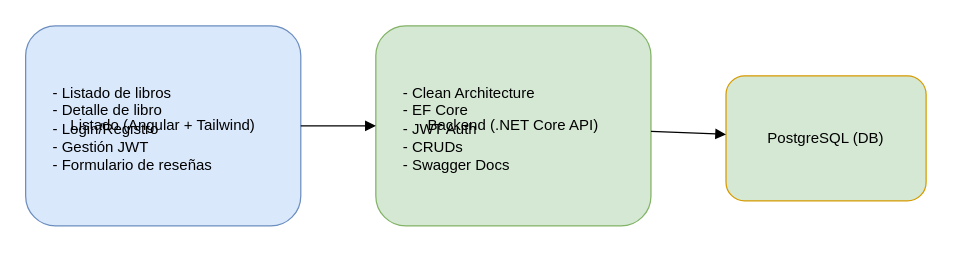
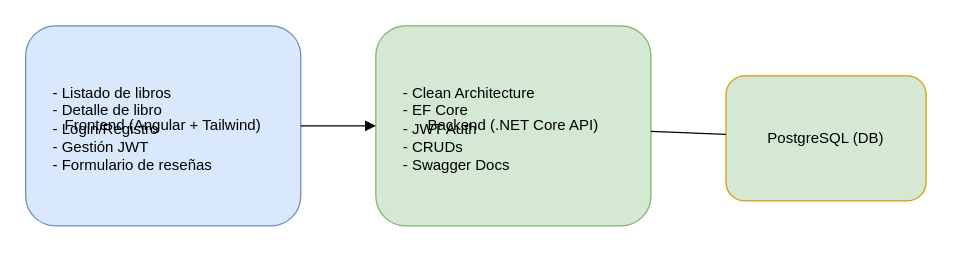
  <mxCell id="0" />
  <mxCell id="1" parent="0" />
- <mxCell id="2" value="Listado (Angular + Tailwind)" style="rounded=1;whiteSpace=wrap;html=1;fillColor=#DAE8FC;strokeColor=#6C8EBF;" vertex="1" parent="1"><mxGeometry x="20" y="20" width="220" height="160" as="geometry" /></mxCell>
+ <mxCell id="2" value="Frontend (Angular + Tailwind)" style="rounded=1;whiteSpace=wrap;html=1;fillColor=#DAE8FC;strokeColor=#6C8EBF;" vertex="1" parent="1"><mxGeometry x="20" y="20" width="220" height="160" as="geometry" /></mxCell>
  <mxCell id="3" value="- Listado de libros&#10;- Detalle de libro&#10;- Login/Registro&#10;- Gestión JWT&#10;- Formulario de reseñas" style="text;whiteSpace=wrap;html=1;" vertex="1" parent="2"><mxGeometry x="20" y="40" width="180" height="100" as="geometry" /></mxCell>
  <mxCell id="4" value="Backend (.NET Core API)" style="rounded=1;whiteSpace=wrap;html=1;fillColor=#D5E8D4;strokeColor=#82B366;" vertex="1" parent="1"><mxGeometry x="300" y="20" width="220" height="160" as="geometry" /></mxCell>
  <mxCell id="5" value="- Clean Architecture&#10;- EF Core&#10;- JWT Auth&#10;- CRUDs&#10;- Swagger Docs" style="text;whiteSpace=wrap;html=1;" vertex="1" parent="4"><mxGeometry x="20" y="40" width="180" height="100" as="geometry" /></mxCell>
  <mxCell id="6" value="PostgreSQL (DB)" style="rounded=1;whiteSpace=wrap;html=1;fillColor=#d5e8d4;strokeColor=#D79B00;" vertex="1" parent="1"><mxGeometry x="580" y="60" width="160" height="100" as="geometry" /></mxCell>
  <mxCell id="7" style="endArrow=block;html=1;strokeColor=#000000;" edge="1" source="2" target="4" parent="1"><mxGeometry relative="1" as="geometry" /></mxCell>
- <mxCell id="8" style="endArrow=block;html=1;strokeColor=#000000;" edge="1" source="4" target="6" parent="1"><mxGeometry relative="1" as="geometry" /></mxCell>
+ <mxCell id="8" style="endArrow=none;html=1;strokeColor=#000000;" edge="1" source="4" target="6" parent="1"><mxGeometry relative="1" as="geometry" /></mxCell>
